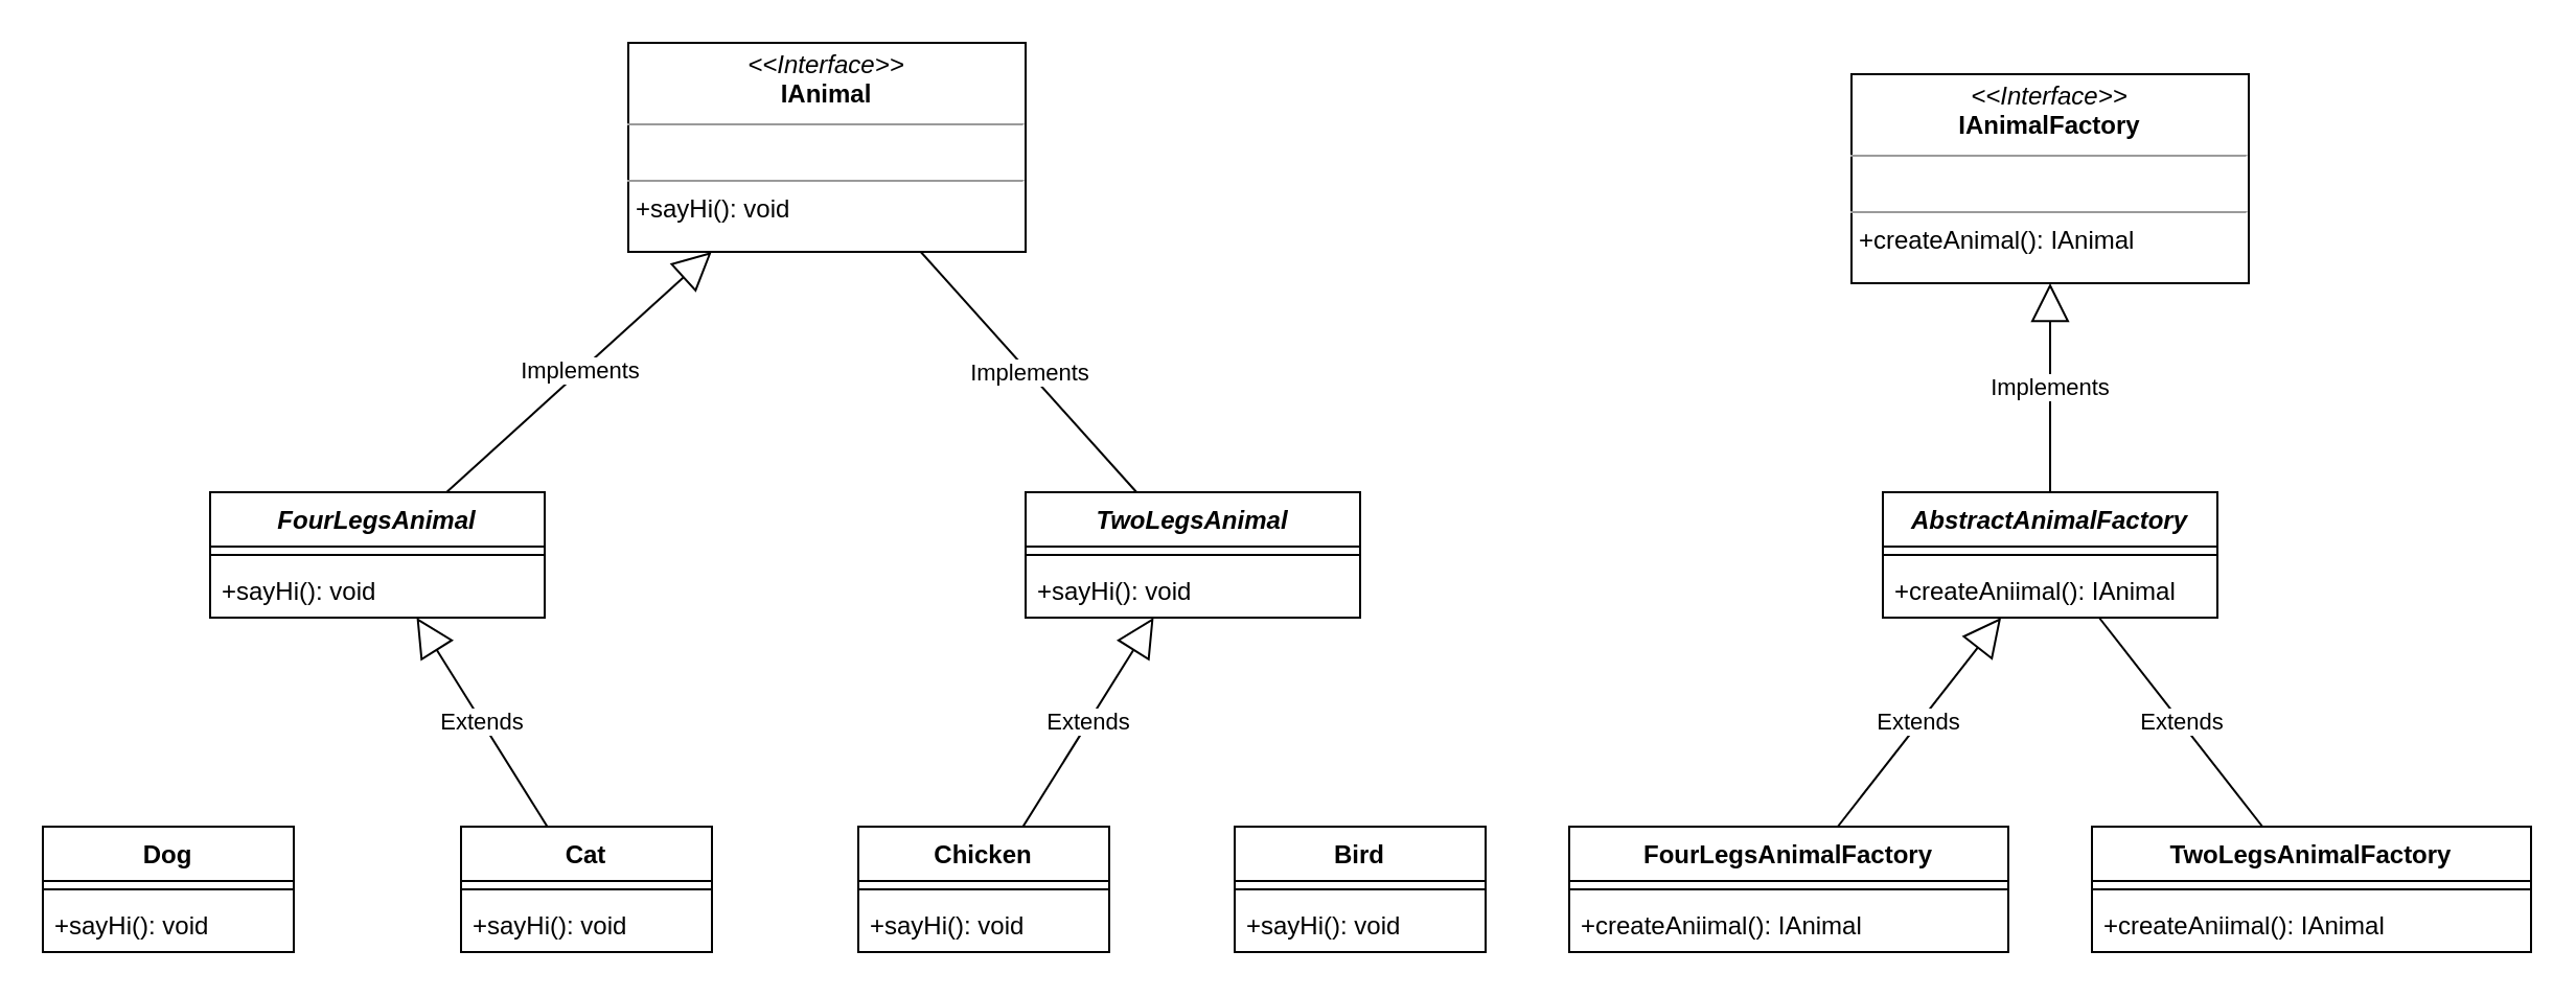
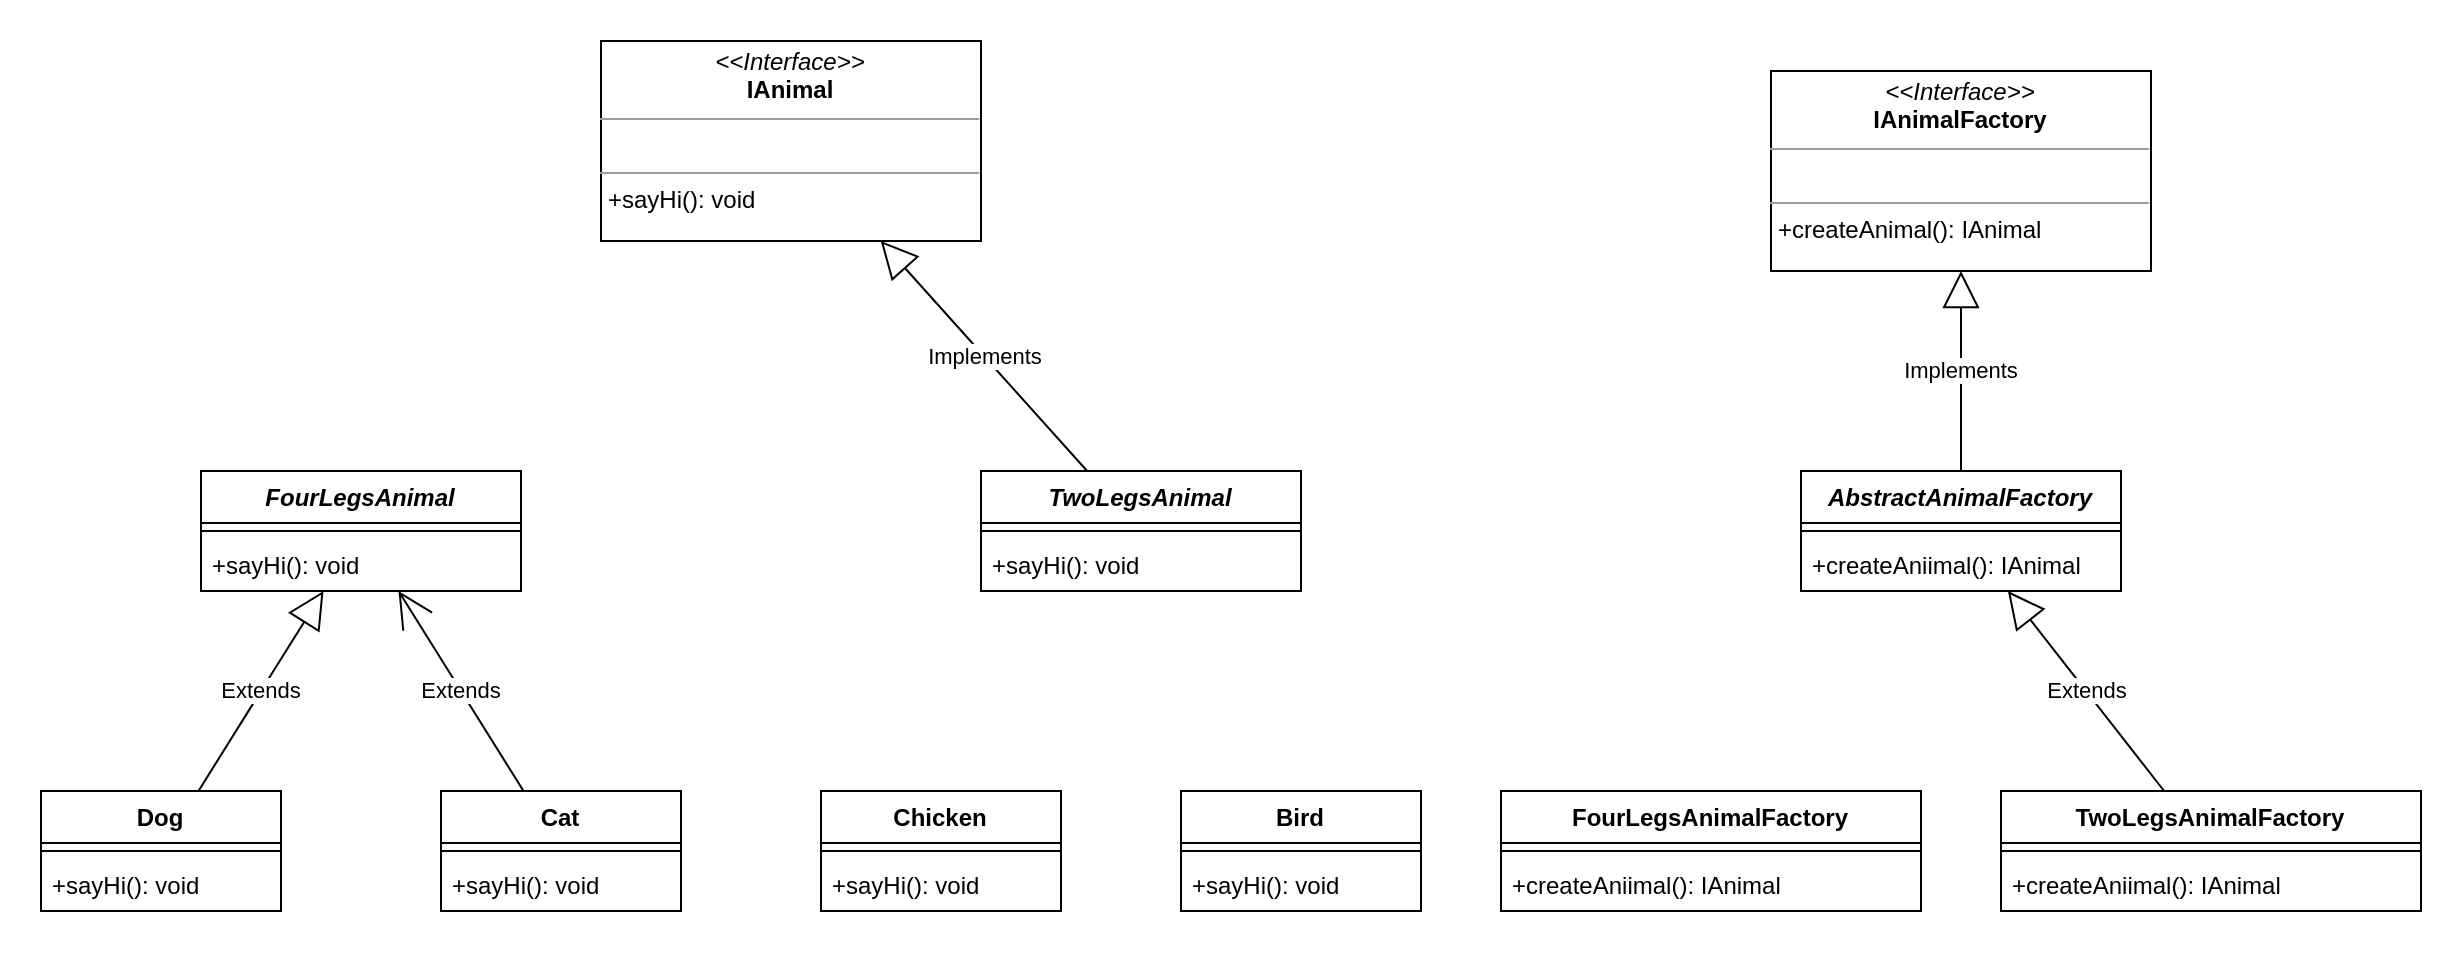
  <mxCell id="0" />
  <mxCell id="1" parent="0" />
  <mxCell id="2" value="&lt;p style=&quot;margin: 0px ; margin-top: 4px ; text-align: center&quot;&gt;&lt;i&gt;&amp;lt;&amp;lt;Interface&amp;gt;&amp;gt;&lt;/i&gt;&lt;br&gt;&lt;b&gt;IAnimal&lt;/b&gt;&lt;/p&gt;&lt;hr size=&quot;1&quot;&gt;&lt;p style=&quot;margin: 0px ; margin-left: 4px&quot;&gt;&lt;br&gt;&lt;/p&gt;&lt;hr size=&quot;1&quot;&gt;&lt;p style=&quot;margin: 0px ; margin-left: 4px&quot;&gt;+sayHi(): void&lt;br&gt;&lt;br&gt;&lt;/p&gt;" style="verticalAlign=top;align=left;overflow=fill;fontSize=12;fontFamily=Helvetica;html=1;" vertex="1" parent="1"><mxGeometry x="300" y="20" width="190" height="100" as="geometry" /></mxCell>
  <mxCell id="3" value="&lt;p style=&quot;margin: 0px ; margin-top: 4px ; text-align: center&quot;&gt;&lt;i&gt;&amp;lt;&amp;lt;Interface&amp;gt;&amp;gt;&lt;/i&gt;&lt;br&gt;&lt;b&gt;IAnimalFactory&lt;/b&gt;&lt;/p&gt;&lt;hr size=&quot;1&quot;&gt;&lt;p style=&quot;margin: 0px ; margin-left: 4px&quot;&gt;&lt;br&gt;&lt;/p&gt;&lt;hr size=&quot;1&quot;&gt;&lt;p style=&quot;margin: 0px ; margin-left: 4px&quot;&gt;+createAnimal(): IAnimal&lt;br&gt;&lt;br&gt;&lt;/p&gt;" style="verticalAlign=top;align=left;overflow=fill;fontSize=12;fontFamily=Helvetica;html=1;" vertex="1" parent="1"><mxGeometry x="885" y="35" width="190" height="100" as="geometry" /></mxCell>
  <mxCell id="4" value="AbstractAnimalFactory" style="swimlane;fontStyle=3;align=center;verticalAlign=top;childLayout=stackLayout;horizontal=1;startSize=26;horizontalStack=0;resizeParent=1;resizeParentMax=0;resizeLast=0;collapsible=1;marginBottom=0;" vertex="1" parent="1"><mxGeometry x="900" y="235" width="160" height="60" as="geometry" /></mxCell>
  <mxCell id="5" value="" style="line;strokeWidth=1;fillColor=none;align=left;verticalAlign=middle;spacingTop=-1;spacingLeft=3;spacingRight=3;rotatable=0;labelPosition=right;points=[];portConstraint=eastwest;" vertex="1" parent="4"><mxGeometry y="26" width="160" height="8" as="geometry" /></mxCell>
  <mxCell id="6" value="+createAniimal(): IAnimal" style="text;strokeColor=none;fillColor=none;align=left;verticalAlign=top;spacingLeft=4;spacingRight=4;overflow=hidden;rotatable=0;points=[[0,0.5],[1,0.5]];portConstraint=eastwest;" vertex="1" parent="4"><mxGeometry y="34" width="160" height="26" as="geometry" /></mxCell>
  <mxCell id="7" value="FourLegsAnimal" style="swimlane;fontStyle=3;align=center;verticalAlign=top;childLayout=stackLayout;horizontal=1;startSize=26;horizontalStack=0;resizeParent=1;resizeParentMax=0;resizeLast=0;collapsible=1;marginBottom=0;" vertex="1" parent="1"><mxGeometry x="100" y="235" width="160" height="60" as="geometry" /></mxCell>
  <mxCell id="8" value="" style="line;strokeWidth=1;fillColor=none;align=left;verticalAlign=middle;spacingTop=-1;spacingLeft=3;spacingRight=3;rotatable=0;labelPosition=right;points=[];portConstraint=eastwest;" vertex="1" parent="7"><mxGeometry y="26" width="160" height="8" as="geometry" /></mxCell>
  <mxCell id="9" value="+sayHi(): void" style="text;strokeColor=none;fillColor=none;align=left;verticalAlign=top;spacingLeft=4;spacingRight=4;overflow=hidden;rotatable=0;points=[[0,0.5],[1,0.5]];portConstraint=eastwest;" vertex="1" parent="7"><mxGeometry y="34" width="160" height="26" as="geometry" /></mxCell>
  <mxCell id="10" value="TwoLegsAnimal" style="swimlane;fontStyle=3;align=center;verticalAlign=top;childLayout=stackLayout;horizontal=1;startSize=26;horizontalStack=0;resizeParent=1;resizeParentMax=0;resizeLast=0;collapsible=1;marginBottom=0;" vertex="1" parent="1"><mxGeometry x="490" y="235" width="160" height="60" as="geometry" /></mxCell>
  <mxCell id="11" value="" style="line;strokeWidth=1;fillColor=none;align=left;verticalAlign=middle;spacingTop=-1;spacingLeft=3;spacingRight=3;rotatable=0;labelPosition=right;points=[];portConstraint=eastwest;" vertex="1" parent="10"><mxGeometry y="26" width="160" height="8" as="geometry" /></mxCell>
  <mxCell id="12" value="+sayHi(): void" style="text;strokeColor=none;fillColor=none;align=left;verticalAlign=top;spacingLeft=4;spacingRight=4;overflow=hidden;rotatable=0;points=[[0,0.5],[1,0.5]];portConstraint=eastwest;" vertex="1" parent="10"><mxGeometry y="34" width="160" height="26" as="geometry" /></mxCell>
  <mxCell id="13" value="FourLegsAnimalFactory" style="swimlane;fontStyle=1;align=center;verticalAlign=top;childLayout=stackLayout;horizontal=1;startSize=26;horizontalStack=0;resizeParent=1;resizeParentMax=0;resizeLast=0;collapsible=1;marginBottom=0;" vertex="1" parent="1"><mxGeometry x="750" y="395" width="210" height="60" as="geometry" /></mxCell>
  <mxCell id="14" value="" style="line;strokeWidth=1;fillColor=none;align=left;verticalAlign=middle;spacingTop=-1;spacingLeft=3;spacingRight=3;rotatable=0;labelPosition=right;points=[];portConstraint=eastwest;" vertex="1" parent="13"><mxGeometry y="26" width="210" height="8" as="geometry" /></mxCell>
  <mxCell id="15" value="+createAniimal(): IAnimal" style="text;strokeColor=none;fillColor=none;align=left;verticalAlign=top;spacingLeft=4;spacingRight=4;overflow=hidden;rotatable=0;points=[[0,0.5],[1,0.5]];portConstraint=eastwest;" vertex="1" parent="13"><mxGeometry y="34" width="210" height="26" as="geometry" /></mxCell>
  <mxCell id="16" value="TwoLegsAnimalFactory" style="swimlane;fontStyle=1;align=center;verticalAlign=top;childLayout=stackLayout;horizontal=1;startSize=26;horizontalStack=0;resizeParent=1;resizeParentMax=0;resizeLast=0;collapsible=1;marginBottom=0;" vertex="1" parent="1"><mxGeometry x="1000" y="395" width="210" height="60" as="geometry" /></mxCell>
  <mxCell id="17" value="" style="line;strokeWidth=1;fillColor=none;align=left;verticalAlign=middle;spacingTop=-1;spacingLeft=3;spacingRight=3;rotatable=0;labelPosition=right;points=[];portConstraint=eastwest;" vertex="1" parent="16"><mxGeometry y="26" width="210" height="8" as="geometry" /></mxCell>
  <mxCell id="18" value="+createAniimal(): IAnimal" style="text;strokeColor=none;fillColor=none;align=left;verticalAlign=top;spacingLeft=4;spacingRight=4;overflow=hidden;rotatable=0;points=[[0,0.5],[1,0.5]];portConstraint=eastwest;" vertex="1" parent="16"><mxGeometry y="34" width="210" height="26" as="geometry" /></mxCell>
  <mxCell id="19" value="Dog" style="swimlane;fontStyle=1;align=center;verticalAlign=top;childLayout=stackLayout;horizontal=1;startSize=26;horizontalStack=0;resizeParent=1;resizeParentMax=0;resizeLast=0;collapsible=1;marginBottom=0;" vertex="1" parent="1"><mxGeometry x="20" y="395" width="120" height="60" as="geometry" /></mxCell>
  <mxCell id="20" value="" style="line;strokeWidth=1;fillColor=none;align=left;verticalAlign=middle;spacingTop=-1;spacingLeft=3;spacingRight=3;rotatable=0;labelPosition=right;points=[];portConstraint=eastwest;" vertex="1" parent="19"><mxGeometry y="26" width="120" height="8" as="geometry" /></mxCell>
  <mxCell id="21" value="+sayHi(): void" style="text;strokeColor=none;fillColor=none;align=left;verticalAlign=top;spacingLeft=4;spacingRight=4;overflow=hidden;rotatable=0;points=[[0,0.5],[1,0.5]];portConstraint=eastwest;" vertex="1" parent="19"><mxGeometry y="34" width="120" height="26" as="geometry" /></mxCell>
  <mxCell id="22" value="Cat" style="swimlane;fontStyle=1;align=center;verticalAlign=top;childLayout=stackLayout;horizontal=1;startSize=26;horizontalStack=0;resizeParent=1;resizeParentMax=0;resizeLast=0;collapsible=1;marginBottom=0;" vertex="1" parent="1"><mxGeometry x="220" y="395" width="120" height="60" as="geometry" /></mxCell>
  <mxCell id="23" value="" style="line;strokeWidth=1;fillColor=none;align=left;verticalAlign=middle;spacingTop=-1;spacingLeft=3;spacingRight=3;rotatable=0;labelPosition=right;points=[];portConstraint=eastwest;" vertex="1" parent="22"><mxGeometry y="26" width="120" height="8" as="geometry" /></mxCell>
  <mxCell id="24" value="+sayHi(): void" style="text;strokeColor=none;fillColor=none;align=left;verticalAlign=top;spacingLeft=4;spacingRight=4;overflow=hidden;rotatable=0;points=[[0,0.5],[1,0.5]];portConstraint=eastwest;" vertex="1" parent="22"><mxGeometry y="34" width="120" height="26" as="geometry" /></mxCell>
  <mxCell id="25" value="Chicken" style="swimlane;fontStyle=1;align=center;verticalAlign=top;childLayout=stackLayout;horizontal=1;startSize=26;horizontalStack=0;resizeParent=1;resizeParentMax=0;resizeLast=0;collapsible=1;marginBottom=0;" vertex="1" parent="1"><mxGeometry x="410" y="395" width="120" height="60" as="geometry" /></mxCell>
  <mxCell id="26" value="" style="line;strokeWidth=1;fillColor=none;align=left;verticalAlign=middle;spacingTop=-1;spacingLeft=3;spacingRight=3;rotatable=0;labelPosition=right;points=[];portConstraint=eastwest;" vertex="1" parent="25"><mxGeometry y="26" width="120" height="8" as="geometry" /></mxCell>
  <mxCell id="27" value="+sayHi(): void" style="text;strokeColor=none;fillColor=none;align=left;verticalAlign=top;spacingLeft=4;spacingRight=4;overflow=hidden;rotatable=0;points=[[0,0.5],[1,0.5]];portConstraint=eastwest;" vertex="1" parent="25"><mxGeometry y="34" width="120" height="26" as="geometry" /></mxCell>
  <mxCell id="28" value="Bird" style="swimlane;fontStyle=1;align=center;verticalAlign=top;childLayout=stackLayout;horizontal=1;startSize=26;horizontalStack=0;resizeParent=1;resizeParentMax=0;resizeLast=0;collapsible=1;marginBottom=0;" vertex="1" parent="1"><mxGeometry x="590" y="395" width="120" height="60" as="geometry" /></mxCell>
  <mxCell id="29" value="" style="line;strokeWidth=1;fillColor=none;align=left;verticalAlign=middle;spacingTop=-1;spacingLeft=3;spacingRight=3;rotatable=0;labelPosition=right;points=[];portConstraint=eastwest;" vertex="1" parent="28"><mxGeometry y="26" width="120" height="8" as="geometry" /></mxCell>
  <mxCell id="30" value="+sayHi(): void" style="text;strokeColor=none;fillColor=none;align=left;verticalAlign=top;spacingLeft=4;spacingRight=4;overflow=hidden;rotatable=0;points=[[0,0.5],[1,0.5]];portConstraint=eastwest;" vertex="1" parent="28"><mxGeometry y="34" width="120" height="26" as="geometry" /></mxCell>
- <mxCell id="31" value="Implements" style="endArrow=block;endSize=16;endFill=0;html=1;rounded=0;" edge="1" parent="1" source="7" target="2"><mxGeometry width="160" relative="1" as="geometry"><mxPoint x="480" y="325" as="sourcePoint" /><mxPoint x="640" y="325" as="targetPoint" /></mxGeometry></mxCell>
- <mxCell id="32" value="Implements" style="endArrow=none;endSize=16;endFill=0;html=1;rounded=0;" edge="1" parent="1" source="10" target="2"><mxGeometry width="160" relative="1" as="geometry"><mxPoint x="225.833" y="245" as="sourcePoint" /><mxPoint x="345.278" y="145" as="targetPoint" /></mxGeometry></mxCell>
+ <mxCell id="32" value="Implements" style="endArrow=block;endSize=16;endFill=0;html=1;rounded=0;" edge="1" parent="1" source="10" target="2"><mxGeometry width="160" relative="1" as="geometry"><mxPoint x="225.833" y="245" as="sourcePoint" /><mxPoint x="345.278" y="145" as="targetPoint" /></mxGeometry></mxCell>
  <mxCell id="33" value="Implements" style="endArrow=block;endSize=16;endFill=0;html=1;rounded=0;" edge="1" parent="1" source="4" target="3"><mxGeometry width="160" relative="1" as="geometry"><mxPoint x="165.833" y="255" as="sourcePoint" /><mxPoint x="285.278" y="155" as="targetPoint" /></mxGeometry></mxCell>
- <mxCell id="35" value="Extends" style="endArrow=block;endSize=16;endFill=0;html=1;rounded=0;" edge="1" parent="1" source="22" target="7"><mxGeometry width="160" relative="1" as="geometry"><mxPoint x="108.75" y="405" as="sourcePoint" /><mxPoint x="171.25" y="305" as="targetPoint" /></mxGeometry></mxCell>
- <mxCell id="36" value="Extends" style="endArrow=block;endSize=16;endFill=0;html=1;rounded=0;" edge="1" parent="1" source="25" target="10"><mxGeometry width="160" relative="1" as="geometry"><mxPoint x="118.75" y="415" as="sourcePoint" /><mxPoint x="181.25" y="315" as="targetPoint" /></mxGeometry></mxCell>
- <mxCell id="37" value="Extends" style="endArrow=block;endSize=16;endFill=0;html=1;rounded=0;" edge="1" parent="1" source="13" target="4"><mxGeometry width="160" relative="1" as="geometry"><mxPoint x="68.75" y="435" as="sourcePoint" /><mxPoint x="131.25" y="335" as="targetPoint" /></mxGeometry></mxCell>
- <mxCell id="38" value="Extends" style="endArrow=none;endSize=16;endFill=0;html=1;rounded=0;" edge="1" parent="1" source="16" target="4"><mxGeometry width="160" relative="1" as="geometry"><mxPoint x="888.438" y="405" as="sourcePoint" /><mxPoint x="966.562" y="305" as="targetPoint" /></mxGeometry></mxCell>
+ <mxCell id="34" value="Extends" style="endArrow=block;endSize=16;endFill=0;html=1;rounded=0;" edge="1" parent="1" source="19" target="7"><mxGeometry width="160" relative="1" as="geometry"><mxPoint x="10" y="625" as="sourcePoint" /><mxPoint x="170" y="625" as="targetPoint" /></mxGeometry></mxCell>
+ <mxCell id="35" value="Extends" style="endArrow=open;endSize=16;endFill=0;html=1;rounded=0;" edge="1" parent="1" source="22" target="7"><mxGeometry width="160" relative="1" as="geometry"><mxPoint x="108.75" y="405" as="sourcePoint" /><mxPoint x="171.25" y="305" as="targetPoint" /></mxGeometry></mxCell>
+ <mxCell id="38" value="Extends" style="endArrow=block;endSize=16;endFill=0;html=1;rounded=0;" edge="1" parent="1" source="16" target="4"><mxGeometry width="160" relative="1" as="geometry"><mxPoint x="888.438" y="405" as="sourcePoint" /><mxPoint x="966.562" y="305" as="targetPoint" /></mxGeometry></mxCell>
